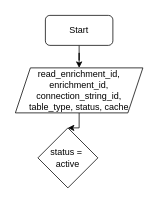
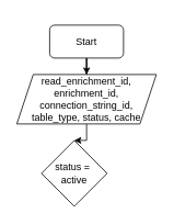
  <mxCell id="0" />
  <mxCell id="1" parent="0" />
  <mxCell id="2" value="" style="edgeStyle=orthogonalEdgeStyle;rounded=0;orthogonalLoop=1;jettySize=auto;html=1;" edge="1" parent="1" source="3" target="5"><mxGeometry relative="1" as="geometry" /></mxCell>
- <mxCell id="3" value="Start" style="rounded=1;whiteSpace=wrap;html=1;" vertex="1" parent="1"><mxGeometry x="60" y="20" width="90" height="40" as="geometry" /></mxCell>
+ <mxCell id="3" value="Start" style="rounded=1;whiteSpace=wrap;html=1;" vertex="1" parent="1"><mxGeometry x="60" y="30" width="90" height="40" as="geometry" /></mxCell>
  <mxCell id="4" value="" style="edgeStyle=orthogonalEdgeStyle;rounded=0;orthogonalLoop=1;jettySize=auto;html=1;" edge="1" parent="1" source="5" target="6"><mxGeometry relative="1" as="geometry" /></mxCell>
  <mxCell id="5" value="read_enrichment_id, enrichment_id, connection_string_id, table_type, status, cache" style="shape=parallelogram;perimeter=parallelogramPerimeter;whiteSpace=wrap;html=1;fixedSize=1;" vertex="1" parent="1"><mxGeometry x="20" y="90" width="170" height="60" as="geometry" /></mxCell>
  <mxCell id="6" value="status =&amp;nbsp; active" style="rhombus;whiteSpace=wrap;html=1;" vertex="1" parent="1"><mxGeometry x="50" y="170" width="80" height="80" as="geometry" /></mxCell>
